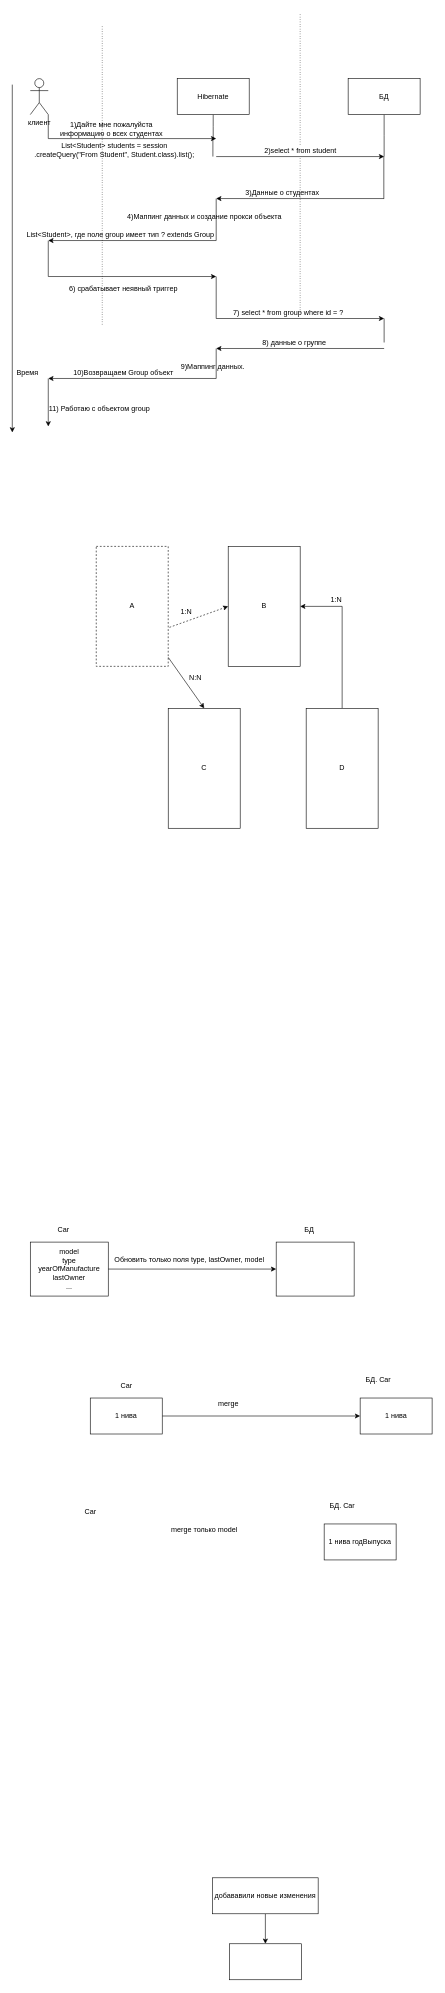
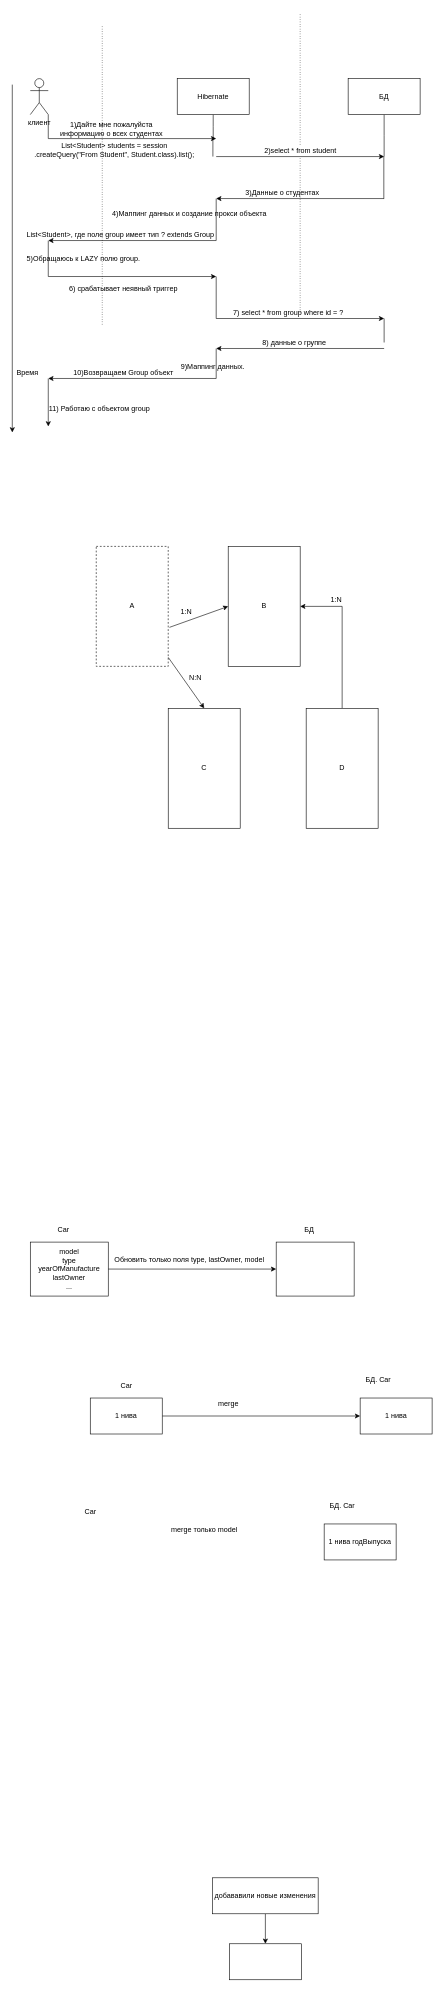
  <mxCell id="0" />
  <mxCell id="1" parent="0" />
  <mxCell id="2" value="A" style="rounded=0;whiteSpace=wrap;html=1;dashed=1;" parent="1" vertex="1"><mxGeometry x="160" y="910" width="120" height="200" as="geometry" /></mxCell>
  <mxCell id="3" value="B" style="rounded=0;whiteSpace=wrap;html=1;" parent="1" vertex="1"><mxGeometry x="380" y="910" width="120" height="200" as="geometry" /></mxCell>
  <mxCell id="4" value="C" style="rounded=0;whiteSpace=wrap;html=1;" parent="1" vertex="1"><mxGeometry x="280" y="1180" width="120" height="200" as="geometry" /></mxCell>
  <mxCell id="5" style="edgeStyle=orthogonalEdgeStyle;rounded=0;orthogonalLoop=1;jettySize=auto;html=1;exitX=0.5;exitY=0;exitDx=0;exitDy=0;entryX=1;entryY=0.5;entryDx=0;entryDy=0;" parent="1" source="6" target="3" edge="1"><mxGeometry relative="1" as="geometry" /></mxCell>
  <mxCell id="6" value="D" style="rounded=0;whiteSpace=wrap;html=1;" parent="1" vertex="1"><mxGeometry x="510" y="1180" width="120" height="200" as="geometry" /></mxCell>
  <mxCell id="7" value="" style="endArrow=classic;html=1;entryX=0.5;entryY=0;entryDx=0;entryDy=0;" parent="1" source="2" target="4" edge="1"><mxGeometry width="50" height="50" relative="1" as="geometry"><mxPoint x="280" y="1060" as="sourcePoint" /><mxPoint x="350.711" y="1010" as="targetPoint" /></mxGeometry></mxCell>
- <mxCell id="8" value="" style="endArrow=classic;html=1;entryX=0;entryY=0.5;entryDx=0;entryDy=0;exitX=1.017;exitY=0.675;exitDx=0;exitDy=0;exitPerimeter=0;dashed=1;" parent="1" source="2" target="3" edge="1"><mxGeometry width="50" height="50" relative="1" as="geometry"><mxPoint x="290" y="1105" as="sourcePoint" /><mxPoint x="350" y="1190" as="targetPoint" /></mxGeometry></mxCell>
+ <mxCell id="8" value="" style="endArrow=classic;html=1;entryX=0;entryY=0.5;entryDx=0;entryDy=0;exitX=1.017;exitY=0.675;exitDx=0;exitDy=0;exitPerimeter=0;" parent="1" source="2" target="3" edge="1"><mxGeometry width="50" height="50" relative="1" as="geometry"><mxPoint x="290" y="1105" as="sourcePoint" /><mxPoint x="350" y="1190" as="targetPoint" /></mxGeometry></mxCell>
  <mxCell id="9" value="1:N" style="text;html=1;align=center;verticalAlign=middle;resizable=0;points=[];autosize=1;strokeColor=none;" parent="1" vertex="1"><mxGeometry x="295" y="1010" width="30" height="20" as="geometry" /></mxCell>
  <mxCell id="10" value="N:N" style="text;html=1;align=center;verticalAlign=middle;resizable=0;points=[];autosize=1;strokeColor=none;" parent="1" vertex="1"><mxGeometry x="305" y="1120" width="40" height="20" as="geometry" /></mxCell>
  <mxCell id="11" value="1:N" style="text;html=1;align=center;verticalAlign=middle;resizable=0;points=[];autosize=1;strokeColor=none;" parent="1" vertex="1"><mxGeometry x="545" y="990" width="30" height="20" as="geometry" /></mxCell>
  <mxCell id="12" value="клиент" style="shape=umlActor;verticalLabelPosition=bottom;verticalAlign=top;html=1;outlineConnect=0;" parent="1" vertex="1"><mxGeometry x="50" y="130" width="30" height="60" as="geometry" /></mxCell>
  <mxCell id="13" style="edgeStyle=orthogonalEdgeStyle;rounded=0;orthogonalLoop=1;jettySize=auto;html=1;exitX=0.5;exitY=1;exitDx=0;exitDy=0;endArrow=none;endFill=0;" parent="1" source="14" edge="1"><mxGeometry relative="1" as="geometry"><mxPoint x="640" y="260" as="targetPoint" /></mxGeometry></mxCell>
  <mxCell id="14" value="БД" style="rounded=0;whiteSpace=wrap;html=1;" parent="1" vertex="1"><mxGeometry x="580" y="130" width="120" height="60" as="geometry" /></mxCell>
  <mxCell id="15" style="edgeStyle=orthogonalEdgeStyle;rounded=0;orthogonalLoop=1;jettySize=auto;html=1;exitX=0.5;exitY=1;exitDx=0;exitDy=0;endArrow=none;endFill=0;" parent="1" source="16" edge="1"><mxGeometry relative="1" as="geometry"><mxPoint x="355" y="230" as="targetPoint" /></mxGeometry></mxCell>
  <mxCell id="16" value="Hibernate" style="rounded=0;whiteSpace=wrap;html=1;" parent="1" vertex="1"><mxGeometry x="295" y="130" width="120" height="60" as="geometry" /></mxCell>
  <mxCell id="17" value="1)Дайте мне пожалуйста &lt;br&gt;информацию о всех студентах" style="text;html=1;align=center;verticalAlign=middle;resizable=0;points=[];autosize=1;strokeColor=none;" parent="1" vertex="1"><mxGeometry x="90" y="200" width="190" height="30" as="geometry" /></mxCell>
  <mxCell id="18" value="" style="endArrow=none;dashed=1;html=1;dashPattern=1 3;strokeWidth=1;" parent="1" edge="1"><mxGeometry width="50" height="50" relative="1" as="geometry"><mxPoint x="170" y="540" as="sourcePoint" /><mxPoint x="170" y="40" as="targetPoint" /></mxGeometry></mxCell>
  <mxCell id="19" value="" style="endArrow=none;dashed=1;html=1;dashPattern=1 3;strokeWidth=1;startArrow=none;" parent="1" source="24" edge="1"><mxGeometry width="50" height="50" relative="1" as="geometry"><mxPoint x="500" y="520" as="sourcePoint" /><mxPoint x="500" y="20" as="targetPoint" /></mxGeometry></mxCell>
  <mxCell id="20" value="" style="endArrow=none;html=1;exitX=1;exitY=1;exitDx=0;exitDy=0;exitPerimeter=0;" parent="1" source="12" edge="1"><mxGeometry width="50" height="50" relative="1" as="geometry"><mxPoint x="310" y="370" as="sourcePoint" /><mxPoint x="80" y="230" as="targetPoint" /></mxGeometry></mxCell>
  <mxCell id="21" value="" style="endArrow=classic;html=1;" parent="1" edge="1"><mxGeometry width="50" height="50" relative="1" as="geometry"><mxPoint x="80" y="230" as="sourcePoint" /><mxPoint x="360" y="230" as="targetPoint" /></mxGeometry></mxCell>
  <mxCell id="22" value="" style="endArrow=none;html=1;" parent="1" edge="1"><mxGeometry width="50" height="50" relative="1" as="geometry"><mxPoint x="354.5" y="260" as="sourcePoint" /><mxPoint x="354.5" y="230" as="targetPoint" /></mxGeometry></mxCell>
  <mxCell id="23" value="" style="endArrow=classic;html=1;" parent="1" edge="1"><mxGeometry width="50" height="50" relative="1" as="geometry"><mxPoint x="360" y="260" as="sourcePoint" /><mxPoint x="640" y="260" as="targetPoint" /></mxGeometry></mxCell>
  <mxCell id="24" value="2)select * from student" style="text;html=1;align=center;verticalAlign=middle;resizable=0;points=[];autosize=1;strokeColor=none;" parent="1" vertex="1"><mxGeometry x="430" y="240" width="140" height="20" as="geometry" /></mxCell>
  <mxCell id="25" value="" style="endArrow=none;dashed=1;html=1;dashPattern=1 3;strokeWidth=1;" parent="1" target="24" edge="1"><mxGeometry width="50" height="50" relative="1" as="geometry"><mxPoint x="500" y="520" as="sourcePoint" /><mxPoint x="500" y="20" as="targetPoint" /></mxGeometry></mxCell>
  <mxCell id="26" value="" style="endArrow=none;html=1;endFill=0;startArrow=classic;startFill=1;" parent="1" edge="1"><mxGeometry width="50" height="50" relative="1" as="geometry"><mxPoint x="20" y="720" as="sourcePoint" /><mxPoint x="20" y="140" as="targetPoint" /></mxGeometry></mxCell>
  <mxCell id="27" value="Время" style="text;html=1;align=center;verticalAlign=middle;resizable=0;points=[];autosize=1;strokeColor=none;" parent="1" vertex="1"><mxGeometry x="20" y="610" width="50" height="20" as="geometry" /></mxCell>
  <mxCell id="28" style="edgeStyle=orthogonalEdgeStyle;rounded=0;orthogonalLoop=1;jettySize=auto;html=1;exitX=0.5;exitY=1;exitDx=0;exitDy=0;endArrow=none;endFill=0;" parent="1" edge="1"><mxGeometry relative="1" as="geometry"><mxPoint x="639.5" y="330" as="targetPoint" /><mxPoint x="639.5" y="260" as="sourcePoint" /></mxGeometry></mxCell>
  <mxCell id="29" value="" style="endArrow=none;html=1;endFill=0;startArrow=classic;startFill=1;" parent="1" edge="1"><mxGeometry width="50" height="50" relative="1" as="geometry"><mxPoint x="360" y="330" as="sourcePoint" /><mxPoint x="640" y="330" as="targetPoint" /></mxGeometry></mxCell>
  <mxCell id="30" value="3)Данные о студентах" style="text;html=1;align=center;verticalAlign=middle;resizable=0;points=[];autosize=1;strokeColor=none;" parent="1" vertex="1"><mxGeometry x="400" y="310" width="140" height="20" as="geometry" /></mxCell>
  <mxCell id="31" value="" style="endArrow=none;html=1;" parent="1" edge="1"><mxGeometry width="50" height="50" relative="1" as="geometry"><mxPoint x="360" y="400" as="sourcePoint" /><mxPoint x="360" y="330" as="targetPoint" /></mxGeometry></mxCell>
- <mxCell id="32" value="4)Маппинг данных и создание прокси объекта" style="text;html=1;align=center;verticalAlign=middle;resizable=0;points=[];autosize=1;strokeColor=none;" parent="1" vertex="1"><mxGeometry x="200" y="350" width="280" height="20" as="geometry" /></mxCell>
+ <mxCell id="32" value="4)Маппинг данных и создание прокси объекта" style="text;html=1;align=center;verticalAlign=middle;resizable=0;points=[];autosize=1;strokeColor=none;" parent="1" vertex="1"><mxGeometry x="175" y="345" width="280" height="20" as="geometry" /></mxCell>
  <mxCell id="33" value="" style="endArrow=none;html=1;endFill=0;startArrow=classic;startFill=1;" parent="1" edge="1"><mxGeometry width="50" height="50" relative="1" as="geometry"><mxPoint x="80" y="400" as="sourcePoint" /><mxPoint x="360" y="400" as="targetPoint" /></mxGeometry></mxCell>
  <mxCell id="34" value="&lt;span style=&quot;color: rgba(0 , 0 , 0 , 0) ; font-family: monospace ; font-size: 0px&quot;&gt;%3CmxGraphModel%3E%3Croot%3E%3CmxCell%20id%3D%220%22%2F%3E%3CmxCell%20id%3D%221%22%20parent%3D%220%22%2F%3E%3CmxCell%20id%3D%222%22%20value%3D%22List%26amp%3Blt%3BStudent%26amp%3Bgt%3B%2C%20%D0%B3%D0%B4%D0%B5%20%D0%BF%D0%BE%D0%BB%D0%B5%20group%20%D0%B8%D0%BC%D0%B5%D0%B5%D1%82%20%D1%82%D0%B8%D0%BF%20%3F%20extends%20Group%22%20style%3D%22text%3Bhtml%3D1%3Balign%3Dcenter%3BverticalAlign%3Dmiddle%3Bresizable%3D0%3Bpoints%3D%5B%5D%3Bautosize%3D1%3BstrokeColor%3Dnone%3B%22%20vertex%3D%221%22%20parent%3D%221%22%3E%3CmxGeometry%20x%3D%2235%22%20y%3D%22-360%22%20width%3D%22330%22%20height%3D%2220%22%20as%3D%22geometry%22%2F%3E%3C%2FmxCell%3E%3C%2Froot%3E%3C%2FmxGraphModel%3E&lt;/span&gt;" style="text;html=1;align=center;verticalAlign=middle;resizable=0;points=[];autosize=1;strokeColor=none;" parent="1" vertex="1"><mxGeometry x="150" y="380" width="20" height="20" as="geometry" /></mxCell>
  <mxCell id="35" value="List&amp;lt;Student&amp;gt; students = session&lt;br&gt;.createQuery(&quot;From Student&quot;, Student.class).list();" style="text;html=1;align=center;verticalAlign=middle;resizable=0;points=[];autosize=1;strokeColor=none;" parent="1" vertex="1"><mxGeometry x="50" y="235" width="280" height="30" as="geometry" /></mxCell>
  <mxCell id="36" value="" style="endArrow=none;html=1;" parent="1" edge="1"><mxGeometry width="50" height="50" relative="1" as="geometry"><mxPoint x="80" y="460" as="sourcePoint" /><mxPoint x="80" y="400" as="targetPoint" /></mxGeometry></mxCell>
+ <mxCell id="37" value="5)Обращаюсь к LAZY полю group.&amp;nbsp;" style="text;html=1;align=center;verticalAlign=middle;resizable=0;points=[];autosize=1;strokeColor=none;" parent="1" vertex="1"><mxGeometry x="35" y="420" width="210" height="20" as="geometry" /></mxCell>
  <mxCell id="38" value="" style="endArrow=classic;html=1;" parent="1" edge="1"><mxGeometry width="50" height="50" relative="1" as="geometry"><mxPoint x="80" y="460" as="sourcePoint" /><mxPoint x="360" y="460" as="targetPoint" /></mxGeometry></mxCell>
  <mxCell id="39" value="6) срабатывает неявный триггер" style="text;html=1;align=center;verticalAlign=middle;resizable=0;points=[];autosize=1;strokeColor=none;" parent="1" vertex="1"><mxGeometry x="105" y="470" width="200" height="20" as="geometry" /></mxCell>
  <mxCell id="40" value="" style="endArrow=none;html=1;" parent="1" edge="1"><mxGeometry width="50" height="50" relative="1" as="geometry"><mxPoint x="360" y="530" as="sourcePoint" /><mxPoint x="360" y="460" as="targetPoint" /></mxGeometry></mxCell>
  <mxCell id="41" value="" style="endArrow=classic;html=1;" parent="1" edge="1"><mxGeometry width="50" height="50" relative="1" as="geometry"><mxPoint x="360" y="530" as="sourcePoint" /><mxPoint x="640" y="530" as="targetPoint" /></mxGeometry></mxCell>
  <mxCell id="42" value="7) select * from group where id = ?" style="text;html=1;align=center;verticalAlign=middle;resizable=0;points=[];autosize=1;strokeColor=none;" parent="1" vertex="1"><mxGeometry x="380" y="510" width="200" height="20" as="geometry" /></mxCell>
  <mxCell id="43" value="" style="endArrow=none;html=1;strokeWidth=1;" parent="1" edge="1"><mxGeometry width="50" height="50" relative="1" as="geometry"><mxPoint x="640" y="570" as="sourcePoint" /><mxPoint x="640" y="530" as="targetPoint" /></mxGeometry></mxCell>
  <mxCell id="44" value="" style="endArrow=none;html=1;endFill=0;startArrow=classic;startFill=1;" parent="1" edge="1"><mxGeometry width="50" height="50" relative="1" as="geometry"><mxPoint x="360" y="580" as="sourcePoint" /><mxPoint x="640" y="580" as="targetPoint" /></mxGeometry></mxCell>
  <mxCell id="45" value="8) данные о группе" style="text;html=1;align=center;verticalAlign=middle;resizable=0;points=[];autosize=1;strokeColor=none;" parent="1" vertex="1"><mxGeometry x="430" y="560" width="120" height="20" as="geometry" /></mxCell>
  <mxCell id="46" value="" style="endArrow=none;html=1;" parent="1" edge="1"><mxGeometry width="50" height="50" relative="1" as="geometry"><mxPoint x="360" y="630" as="sourcePoint" /><mxPoint x="360" y="580" as="targetPoint" /></mxGeometry></mxCell>
  <mxCell id="47" value="9)Маппинг данных." style="text;html=1;align=center;verticalAlign=middle;resizable=0;points=[];autosize=1;strokeColor=none;" parent="1" vertex="1"><mxGeometry x="294" y="600" width="120" height="20" as="geometry" /></mxCell>
  <mxCell id="48" value="" style="endArrow=none;html=1;endFill=0;startArrow=classic;startFill=1;" parent="1" edge="1"><mxGeometry width="50" height="50" relative="1" as="geometry"><mxPoint x="80" y="630" as="sourcePoint" /><mxPoint x="360" y="630" as="targetPoint" /></mxGeometry></mxCell>
  <mxCell id="49" value="10)Возвращаем Group объект" style="text;html=1;align=center;verticalAlign=middle;resizable=0;points=[];autosize=1;strokeColor=none;" parent="1" vertex="1"><mxGeometry x="115" y="610" width="180" height="20" as="geometry" /></mxCell>
  <mxCell id="50" value="" style="endArrow=none;html=1;strokeWidth=1;startArrow=classic;startFill=1;" parent="1" edge="1"><mxGeometry width="50" height="50" relative="1" as="geometry"><mxPoint x="80" y="710" as="sourcePoint" /><mxPoint x="80" y="630" as="targetPoint" /></mxGeometry></mxCell>
  <mxCell id="51" value="11) Работаю с объектом group" style="text;html=1;align=center;verticalAlign=middle;resizable=0;points=[];autosize=1;strokeColor=none;" parent="1" vertex="1"><mxGeometry x="70" y="670" width="190" height="20" as="geometry" /></mxCell>
  <mxCell id="52" value="List&amp;lt;Student&amp;gt;, где поле group имеет тип ? extends Group" style="text;html=1;align=center;verticalAlign=middle;resizable=0;points=[];autosize=1;strokeColor=none;" parent="1" vertex="1"><mxGeometry x="35" y="380" width="330" height="20" as="geometry" /></mxCell>
  <mxCell id="53" value="model&lt;br&gt;type&lt;br&gt;yearOfManufacture&lt;br&gt;lastOwner&lt;br&gt;..." style="rounded=0;whiteSpace=wrap;html=1;" vertex="1" parent="1"><mxGeometry x="50" y="2070" width="130" height="90" as="geometry" /></mxCell>
  <mxCell id="54" value="Car" style="text;html=1;align=center;verticalAlign=middle;resizable=0;points=[];autosize=1;strokeColor=none;" vertex="1" parent="1"><mxGeometry x="90" y="2040" width="30" height="20" as="geometry" /></mxCell>
  <mxCell id="55" value="" style="rounded=0;whiteSpace=wrap;html=1;" vertex="1" parent="1"><mxGeometry x="460" y="2070" width="130" height="90" as="geometry" /></mxCell>
  <mxCell id="56" value="БД" style="text;html=1;align=center;verticalAlign=middle;resizable=0;points=[];autosize=1;strokeColor=none;" vertex="1" parent="1"><mxGeometry x="500" y="2040" width="30" height="20" as="geometry" /></mxCell>
  <mxCell id="57" value="" style="endArrow=classic;html=1;exitX=1;exitY=0.5;exitDx=0;exitDy=0;entryX=0;entryY=0.5;entryDx=0;entryDy=0;" edge="1" parent="1" source="53" target="55"><mxGeometry width="50" height="50" relative="1" as="geometry"><mxPoint x="220" y="2140" as="sourcePoint" /><mxPoint x="270" y="2090" as="targetPoint" /></mxGeometry></mxCell>
  <mxCell id="58" value="Обновить только поля type, lastOwner, model" style="text;html=1;align=center;verticalAlign=middle;resizable=0;points=[];autosize=1;strokeColor=none;" vertex="1" parent="1"><mxGeometry x="180" y="2090" width="270" height="20" as="geometry" /></mxCell>
  <mxCell id="59" value="1 нива" style="rounded=0;whiteSpace=wrap;html=1;" vertex="1" parent="1"><mxGeometry x="600" y="2330" width="120" height="60" as="geometry" /></mxCell>
  <mxCell id="60" value="БД. Car" style="text;html=1;align=center;verticalAlign=middle;resizable=0;points=[];autosize=1;strokeColor=none;" vertex="1" parent="1"><mxGeometry x="600" y="2290" width="60" height="20" as="geometry" /></mxCell>
  <mxCell id="61" style="edgeStyle=orthogonalEdgeStyle;rounded=0;orthogonalLoop=1;jettySize=auto;html=1;exitX=1;exitY=0.5;exitDx=0;exitDy=0;entryX=0;entryY=0.5;entryDx=0;entryDy=0;" edge="1" parent="1" source="62" target="59"><mxGeometry relative="1" as="geometry" /></mxCell>
  <mxCell id="62" value="1 нива" style="rounded=0;whiteSpace=wrap;html=1;" vertex="1" parent="1"><mxGeometry x="150" y="2330" width="120" height="60" as="geometry" /></mxCell>
  <mxCell id="63" value="Car" style="text;html=1;align=center;verticalAlign=middle;resizable=0;points=[];autosize=1;strokeColor=none;" vertex="1" parent="1"><mxGeometry x="195" y="2300" width="30" height="20" as="geometry" /></mxCell>
  <mxCell id="64" value="merge" style="text;html=1;align=center;verticalAlign=middle;resizable=0;points=[];autosize=1;strokeColor=none;" vertex="1" parent="1"><mxGeometry x="355" y="2330" width="50" height="20" as="geometry" /></mxCell>
  <mxCell id="65" value="1 нива годВыпуска" style="rounded=0;whiteSpace=wrap;html=1;" vertex="1" parent="1"><mxGeometry x="540" y="2540" width="120" height="60" as="geometry" /></mxCell>
  <mxCell id="66" value="БД. Car" style="text;html=1;align=center;verticalAlign=middle;resizable=0;points=[];autosize=1;strokeColor=none;" vertex="1" parent="1"><mxGeometry x="540" y="2500" width="60" height="20" as="geometry" /></mxCell>
  <mxCell id="67" value="Car" style="text;html=1;align=center;verticalAlign=middle;resizable=0;points=[];autosize=1;strokeColor=none;" vertex="1" parent="1"><mxGeometry x="135" y="2510" width="30" height="20" as="geometry" /></mxCell>
  <mxCell id="68" value="merge только model" style="text;html=1;align=center;verticalAlign=middle;resizable=0;points=[];autosize=1;strokeColor=none;" vertex="1" parent="1"><mxGeometry x="275" y="2540" width="130" height="20" as="geometry" /></mxCell>
  <mxCell id="69" style="edgeStyle=orthogonalEdgeStyle;rounded=0;orthogonalLoop=1;jettySize=auto;html=1;exitX=0.5;exitY=1;exitDx=0;exitDy=0;entryX=0.5;entryY=0;entryDx=0;entryDy=0;" edge="1" parent="1" source="70" target="71"><mxGeometry relative="1" as="geometry" /></mxCell>
  <mxCell id="70" value="добававили новые изменения" style="rounded=0;whiteSpace=wrap;html=1;" vertex="1" parent="1"><mxGeometry x="354" y="3130" width="176" height="60" as="geometry" /></mxCell>
  <mxCell id="71" value="" style="rounded=0;whiteSpace=wrap;html=1;" vertex="1" parent="1"><mxGeometry x="382" y="3240" width="120" height="60" as="geometry" /></mxCell>
